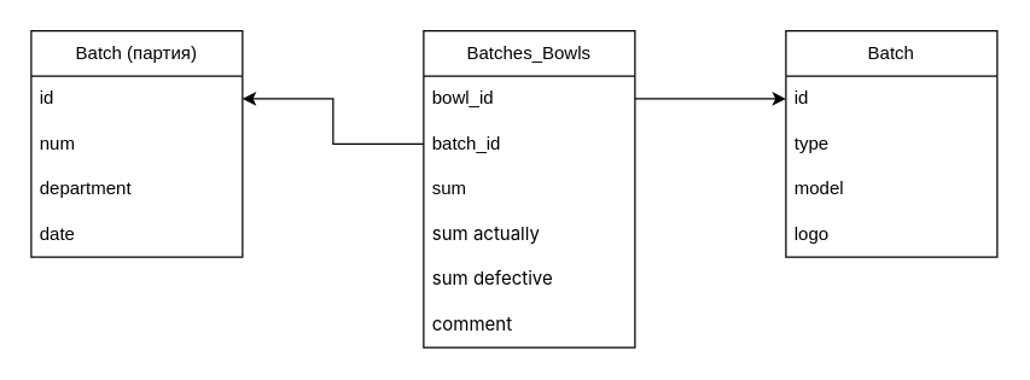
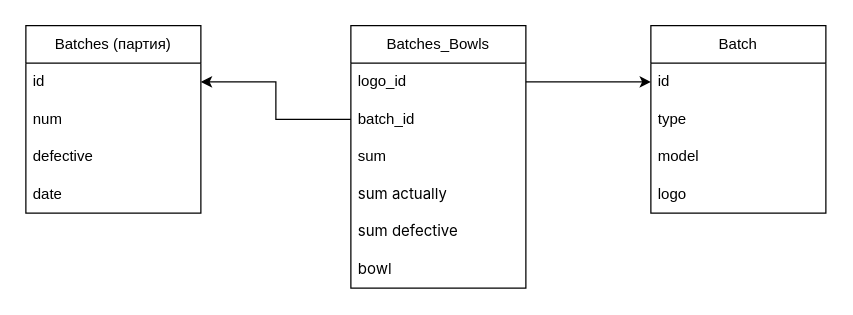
  <mxCell id="0" />
  <mxCell id="1" parent="0" />
- <mxCell id="2" value="Batch (партия)" style="swimlane;fontStyle=0;childLayout=stackLayout;horizontal=1;startSize=30;horizontalStack=0;resizeParent=1;resizeParentMax=0;resizeLast=0;collapsible=1;marginBottom=0;whiteSpace=wrap;html=1;" vertex="1" parent="1"><mxGeometry x="20" y="20" width="140" height="150" as="geometry" /></mxCell>
+ <mxCell id="2" value="Batches (партия)" style="swimlane;fontStyle=0;childLayout=stackLayout;horizontal=1;startSize=30;horizontalStack=0;resizeParent=1;resizeParentMax=0;resizeLast=0;collapsible=1;marginBottom=0;whiteSpace=wrap;html=1;" vertex="1" parent="1"><mxGeometry x="20" y="20" width="140" height="150" as="geometry" /></mxCell>
  <mxCell id="3" value="id" style="text;strokeColor=none;fillColor=none;align=left;verticalAlign=middle;spacingLeft=4;spacingRight=4;overflow=hidden;points=[[0,0.5],[1,0.5]];portConstraint=eastwest;rotatable=0;whiteSpace=wrap;html=1;" vertex="1" parent="2"><mxGeometry y="30" width="140" height="30" as="geometry" /></mxCell>
  <mxCell id="4" value="num" style="text;strokeColor=none;fillColor=none;align=left;verticalAlign=middle;spacingLeft=4;spacingRight=4;overflow=hidden;points=[[0,0.5],[1,0.5]];portConstraint=eastwest;rotatable=0;whiteSpace=wrap;html=1;" vertex="1" parent="2"><mxGeometry y="60" width="140" height="30" as="geometry" /></mxCell>
- <mxCell id="5" value="department" style="text;strokeColor=none;fillColor=none;align=left;verticalAlign=middle;spacingLeft=4;spacingRight=4;overflow=hidden;points=[[0,0.5],[1,0.5]];portConstraint=eastwest;rotatable=0;whiteSpace=wrap;html=1;" vertex="1" parent="2"><mxGeometry y="90" width="140" height="30" as="geometry" /></mxCell>
+ <mxCell id="5" value="defective" style="text;strokeColor=none;fillColor=none;align=left;verticalAlign=middle;spacingLeft=4;spacingRight=4;overflow=hidden;points=[[0,0.5],[1,0.5]];portConstraint=eastwest;rotatable=0;whiteSpace=wrap;html=1;" vertex="1" parent="2"><mxGeometry y="90" width="140" height="30" as="geometry" /></mxCell>
  <mxCell id="6" value="date" style="text;strokeColor=none;fillColor=none;align=left;verticalAlign=middle;spacingLeft=4;spacingRight=4;overflow=hidden;points=[[0,0.5],[1,0.5]];portConstraint=eastwest;rotatable=0;whiteSpace=wrap;html=1;" vertex="1" parent="2"><mxGeometry y="120" width="140" height="30" as="geometry" /></mxCell>
  <mxCell id="7" value="Batch" style="swimlane;fontStyle=0;childLayout=stackLayout;horizontal=1;startSize=30;horizontalStack=0;resizeParent=1;resizeParentMax=0;resizeLast=0;collapsible=1;marginBottom=0;whiteSpace=wrap;html=1;" vertex="1" parent="1"><mxGeometry x="520" y="20" width="140" height="150" as="geometry" /></mxCell>
  <mxCell id="8" value="id" style="text;strokeColor=none;fillColor=none;align=left;verticalAlign=middle;spacingLeft=4;spacingRight=4;overflow=hidden;points=[[0,0.5],[1,0.5]];portConstraint=eastwest;rotatable=0;whiteSpace=wrap;html=1;" vertex="1" parent="7"><mxGeometry y="30" width="140" height="30" as="geometry" /></mxCell>
  <mxCell id="9" value="type" style="text;strokeColor=none;fillColor=none;align=left;verticalAlign=middle;spacingLeft=4;spacingRight=4;overflow=hidden;points=[[0,0.5],[1,0.5]];portConstraint=eastwest;rotatable=0;whiteSpace=wrap;html=1;" vertex="1" parent="7"><mxGeometry y="60" width="140" height="30" as="geometry" /></mxCell>
  <mxCell id="10" value="model" style="text;strokeColor=none;fillColor=none;align=left;verticalAlign=middle;spacingLeft=4;spacingRight=4;overflow=hidden;points=[[0,0.5],[1,0.5]];portConstraint=eastwest;rotatable=0;whiteSpace=wrap;html=1;" vertex="1" parent="7"><mxGeometry y="90" width="140" height="30" as="geometry" /></mxCell>
  <mxCell id="11" value="logo" style="text;strokeColor=none;fillColor=none;align=left;verticalAlign=middle;spacingLeft=4;spacingRight=4;overflow=hidden;points=[[0,0.5],[1,0.5]];portConstraint=eastwest;rotatable=0;whiteSpace=wrap;html=1;" vertex="1" parent="7"><mxGeometry y="120" width="140" height="30" as="geometry" /></mxCell>
  <mxCell id="12" value="Batches_Bowls" style="swimlane;fontStyle=0;childLayout=stackLayout;horizontal=1;startSize=30;horizontalStack=0;resizeParent=1;resizeParentMax=0;resizeLast=0;collapsible=1;marginBottom=0;whiteSpace=wrap;html=1;" vertex="1" parent="1"><mxGeometry x="280" y="20" width="140" height="210" as="geometry" /></mxCell>
- <mxCell id="13" value="bowl_id" style="text;strokeColor=none;fillColor=none;align=left;verticalAlign=middle;spacingLeft=4;spacingRight=4;overflow=hidden;points=[[0,0.5],[1,0.5]];portConstraint=eastwest;rotatable=0;whiteSpace=wrap;html=1;" vertex="1" parent="12"><mxGeometry y="30" width="140" height="30" as="geometry" /></mxCell>
+ <mxCell id="13" value="logo_id" style="text;strokeColor=none;fillColor=none;align=left;verticalAlign=middle;spacingLeft=4;spacingRight=4;overflow=hidden;points=[[0,0.5],[1,0.5]];portConstraint=eastwest;rotatable=0;whiteSpace=wrap;html=1;" vertex="1" parent="12"><mxGeometry y="30" width="140" height="30" as="geometry" /></mxCell>
  <mxCell id="14" value="batch_id" style="text;strokeColor=none;fillColor=none;align=left;verticalAlign=middle;spacingLeft=4;spacingRight=4;overflow=hidden;points=[[0,0.5],[1,0.5]];portConstraint=eastwest;rotatable=0;whiteSpace=wrap;html=1;" vertex="1" parent="12"><mxGeometry y="60" width="140" height="30" as="geometry" /></mxCell>
  <mxCell id="15" value="sum" style="text;strokeColor=none;fillColor=none;align=left;verticalAlign=middle;spacingLeft=4;spacingRight=4;overflow=hidden;points=[[0,0.5],[1,0.5]];portConstraint=eastwest;rotatable=0;whiteSpace=wrap;html=1;" vertex="1" parent="12"><mxGeometry y="90" width="140" height="30" as="geometry" /></mxCell>
  <mxCell id="16" value="&lt;font size=&quot;1&quot; face=&quot;YS Text, -apple-system, BlinkMacSystemFont, Arial, Helvetica, sans-serif&quot;&gt;&lt;span style=&quot;white-space-collapse: preserve; background-color: rgba(255, 255, 255, 0.05); font-size: 12px;&quot;&gt;sum actually&lt;/span&gt;&lt;/font&gt;" style="text;strokeColor=none;fillColor=none;align=left;verticalAlign=middle;spacingLeft=4;spacingRight=4;overflow=hidden;points=[[0,0.5],[1,0.5]];portConstraint=eastwest;rotatable=0;whiteSpace=wrap;html=1;" vertex="1" parent="12"><mxGeometry y="120" width="140" height="30" as="geometry" /></mxCell>
  <mxCell id="17" value="&lt;font size=&quot;1&quot; face=&quot;YS Text, -apple-system, BlinkMacSystemFont, Arial, Helvetica, sans-serif&quot;&gt;&lt;span style=&quot;white-space-collapse: preserve; background-color: rgba(255, 255, 255, 0.05); font-size: 12px;&quot;&gt;sum &lt;/span&gt;&lt;/font&gt;&lt;font face=&quot;YS Text, -apple-system, BlinkMacSystemFont, Arial, Helvetica, sans-serif&quot;&gt;&lt;span style=&quot;white-space-collapse: preserve;&quot;&gt;defective&lt;/span&gt;&lt;/font&gt;" style="text;strokeColor=none;fillColor=none;align=left;verticalAlign=middle;spacingLeft=4;spacingRight=4;overflow=hidden;points=[[0,0.5],[1,0.5]];portConstraint=eastwest;rotatable=0;whiteSpace=wrap;html=1;" vertex="1" parent="12"><mxGeometry y="150" width="140" height="30" as="geometry" /></mxCell>
- <mxCell id="18" value="&lt;span style=&quot;font-family: &amp;quot;YS Text&amp;quot;, -apple-system, BlinkMacSystemFont, Arial, Helvetica, sans-serif; white-space-collapse: preserve; background-color: rgba(255, 255, 255, 0.05);&quot;&gt;&lt;font style=&quot;font-size: 12px;&quot;&gt;comment&lt;/font&gt;&lt;/span&gt;" style="text;strokeColor=none;fillColor=none;align=left;verticalAlign=middle;spacingLeft=4;spacingRight=4;overflow=hidden;points=[[0,0.5],[1,0.5]];portConstraint=eastwest;rotatable=0;whiteSpace=wrap;html=1;" vertex="1" parent="12"><mxGeometry y="180" width="140" height="30" as="geometry" /></mxCell>
+ <mxCell id="18" value="&lt;span style=&quot;font-family: &amp;quot;YS Text&amp;quot;, -apple-system, BlinkMacSystemFont, Arial, Helvetica, sans-serif; white-space-collapse: preserve; background-color: rgba(255, 255, 255, 0.05);&quot;&gt;&lt;font style=&quot;font-size: 12px;&quot;&gt;bowl&lt;/font&gt;&lt;/span&gt;" style="text;strokeColor=none;fillColor=none;align=left;verticalAlign=middle;spacingLeft=4;spacingRight=4;overflow=hidden;points=[[0,0.5],[1,0.5]];portConstraint=eastwest;rotatable=0;whiteSpace=wrap;html=1;" vertex="1" parent="12"><mxGeometry y="180" width="140" height="30" as="geometry" /></mxCell>
  <mxCell id="19" style="edgeStyle=orthogonalEdgeStyle;rounded=0;orthogonalLoop=1;jettySize=auto;html=1;exitX=0;exitY=0.5;exitDx=0;exitDy=0;entryX=1;entryY=0.5;entryDx=0;entryDy=0;" edge="1" parent="1" source="14" target="3"><mxGeometry relative="1" as="geometry" /></mxCell>
  <mxCell id="20" style="edgeStyle=orthogonalEdgeStyle;rounded=0;orthogonalLoop=1;jettySize=auto;html=1;exitX=1;exitY=0.5;exitDx=0;exitDy=0;entryX=0;entryY=0.5;entryDx=0;entryDy=0;" edge="1" parent="1" source="13" target="8"><mxGeometry relative="1" as="geometry" /></mxCell>
